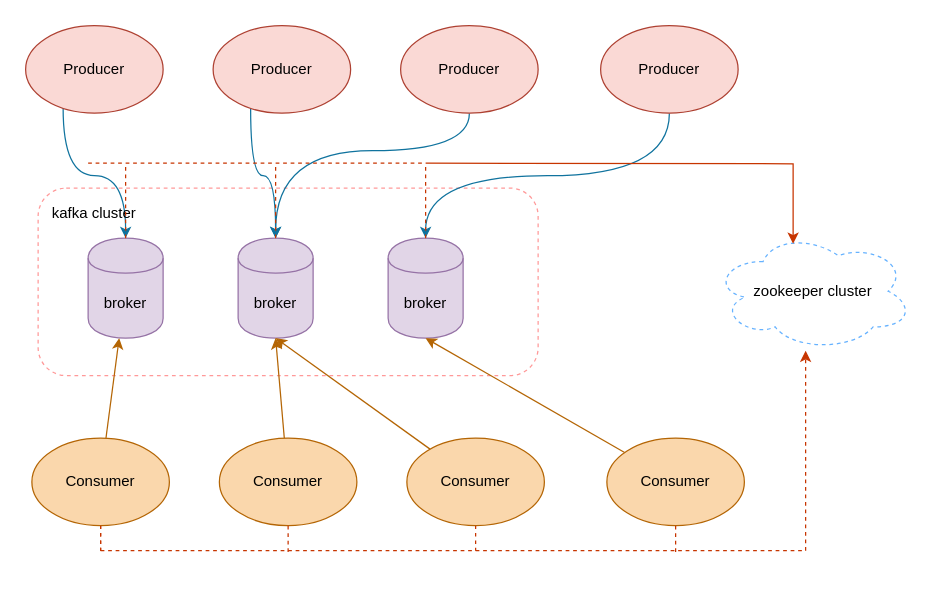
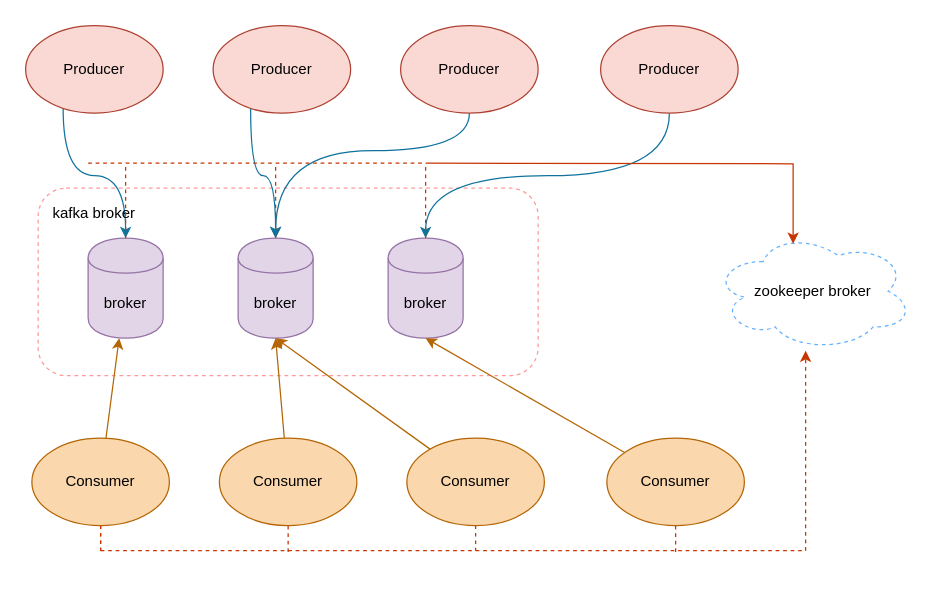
  <mxCell id="0" />
  <mxCell id="1" parent="0" />
  <mxCell id="2" value="" style="rounded=1;whiteSpace=wrap;html=1;dashed=1;strokeColor=#FF9999;" parent="1" vertex="1"><mxGeometry x="30" y="150" width="400" height="150" as="geometry" /></mxCell>
  <mxCell id="3" style="edgeStyle=orthogonalEdgeStyle;rounded=0;orthogonalLoop=1;jettySize=auto;html=1;entryX=0.5;entryY=0;entryDx=0;entryDy=0;curved=1;fillColor=#b1ddf0;strokeColor=#10739e;" parent="1" source="4" target="11" edge="1"><mxGeometry relative="1" as="geometry"><Array as="points"><mxPoint x="50" y="140" /><mxPoint x="100" y="140" /></Array></mxGeometry></mxCell>
  <mxCell id="4" value="Producer" style="ellipse;whiteSpace=wrap;html=1;fillColor=#fad9d5;strokeColor=#ae4132;" parent="1" vertex="1"><mxGeometry x="20" y="20" width="110" height="70" as="geometry" /></mxCell>
  <mxCell id="5" style="edgeStyle=orthogonalEdgeStyle;curved=1;rounded=0;orthogonalLoop=1;jettySize=auto;html=1;fillColor=#b1ddf0;strokeColor=#10739e;" parent="1" source="6" target="13" edge="1"><mxGeometry relative="1" as="geometry"><Array as="points"><mxPoint x="200" y="140" /><mxPoint x="220" y="140" /></Array></mxGeometry></mxCell>
  <mxCell id="6" value="Producer" style="ellipse;whiteSpace=wrap;html=1;fillColor=#fad9d5;strokeColor=#ae4132;" parent="1" vertex="1"><mxGeometry x="170" y="20" width="110" height="70" as="geometry" /></mxCell>
  <mxCell id="7" style="edgeStyle=orthogonalEdgeStyle;curved=1;rounded=0;orthogonalLoop=1;jettySize=auto;html=1;fillColor=#b1ddf0;strokeColor=#10739e;" parent="1" source="8" target="13" edge="1"><mxGeometry relative="1" as="geometry"><Array as="points"><mxPoint x="375" y="120" /><mxPoint x="220" y="120" /></Array></mxGeometry></mxCell>
  <mxCell id="8" value="Producer" style="ellipse;whiteSpace=wrap;html=1;fillColor=#fad9d5;strokeColor=#ae4132;" parent="1" vertex="1"><mxGeometry x="320" y="20" width="110" height="70" as="geometry" /></mxCell>
  <mxCell id="9" style="edgeStyle=orthogonalEdgeStyle;curved=1;rounded=0;orthogonalLoop=1;jettySize=auto;html=1;fillColor=#b1ddf0;strokeColor=#10739e;" parent="1" source="10" target="14" edge="1"><mxGeometry relative="1" as="geometry"><Array as="points"><mxPoint x="535" y="140" /><mxPoint x="340" y="140" /></Array></mxGeometry></mxCell>
  <mxCell id="10" value="Producer" style="ellipse;whiteSpace=wrap;html=1;fillColor=#fad9d5;strokeColor=#ae4132;" parent="1" vertex="1"><mxGeometry x="480" y="20" width="110" height="70" as="geometry" /></mxCell>
  <mxCell id="11" value="broker" style="shape=cylinder;whiteSpace=wrap;html=1;boundedLbl=1;backgroundOutline=1;fillColor=#e1d5e7;strokeColor=#9673a6;" parent="1" vertex="1"><mxGeometry x="70" y="190" width="60" height="80" as="geometry" /></mxCell>
- <mxCell id="12" value="kafka cluster" style="text;html=1;strokeColor=none;fillColor=none;align=center;verticalAlign=middle;whiteSpace=wrap;rounded=0;dashed=1;" parent="1" vertex="1"><mxGeometry x="40" y="160" width="70" height="20" as="geometry" /></mxCell>
+ <mxCell id="12" value="kafka broker" style="text;html=1;strokeColor=none;fillColor=none;align=center;verticalAlign=middle;whiteSpace=wrap;rounded=0;dashed=1;" parent="1" vertex="1"><mxGeometry x="40" y="160" width="70" height="20" as="geometry" /></mxCell>
  <mxCell id="13" value="broker" style="shape=cylinder;whiteSpace=wrap;html=1;boundedLbl=1;backgroundOutline=1;fillColor=#e1d5e7;strokeColor=#9673a6;" parent="1" vertex="1"><mxGeometry x="190" y="190" width="60" height="80" as="geometry" /></mxCell>
  <mxCell id="14" value="broker" style="shape=cylinder;whiteSpace=wrap;html=1;boundedLbl=1;backgroundOutline=1;fillColor=#e1d5e7;strokeColor=#9673a6;" parent="1" vertex="1"><mxGeometry x="310" y="190" width="60" height="80" as="geometry" /></mxCell>
  <mxCell id="15" style="rounded=0;orthogonalLoop=1;jettySize=auto;html=1;fillColor=#fad7ac;strokeColor=#b46504;" parent="1" source="17" target="11" edge="1"><mxGeometry relative="1" as="geometry" /></mxCell>
  <mxCell id="16" style="edgeStyle=orthogonalEdgeStyle;orthogonalLoop=1;jettySize=auto;html=1;dashed=1;fillColor=#fa6800;strokeColor=#C73500;curved=1;endArrow=none;endFill=0;" parent="1" source="17" edge="1"><mxGeometry relative="1" as="geometry"><mxPoint x="80" y="440" as="targetPoint" /></mxGeometry></mxCell>
  <mxCell id="17" value="Consumer" style="ellipse;whiteSpace=wrap;html=1;fillColor=#fad7ac;strokeColor=#b46504;" parent="1" vertex="1"><mxGeometry x="25" y="350" width="110" height="70" as="geometry" /></mxCell>
  <mxCell id="18" style="edgeStyle=none;rounded=0;orthogonalLoop=1;jettySize=auto;html=1;entryX=0.5;entryY=1;entryDx=0;entryDy=0;fillColor=#fad7ac;strokeColor=#b46504;" parent="1" source="19" target="13" edge="1"><mxGeometry relative="1" as="geometry" /></mxCell>
  <mxCell id="19" value="Consumer" style="ellipse;whiteSpace=wrap;html=1;fillColor=#fad7ac;strokeColor=#b46504;" parent="1" vertex="1"><mxGeometry x="175" y="350" width="110" height="70" as="geometry" /></mxCell>
  <mxCell id="20" style="edgeStyle=none;rounded=0;orthogonalLoop=1;jettySize=auto;html=1;entryX=0.5;entryY=1;entryDx=0;entryDy=0;fillColor=#fad7ac;strokeColor=#b46504;" parent="1" source="21" target="13" edge="1"><mxGeometry relative="1" as="geometry" /></mxCell>
  <mxCell id="21" value="Consumer" style="ellipse;whiteSpace=wrap;html=1;fillColor=#fad7ac;strokeColor=#b46504;" parent="1" vertex="1"><mxGeometry x="325" y="350" width="110" height="70" as="geometry" /></mxCell>
  <mxCell id="22" style="edgeStyle=none;rounded=0;orthogonalLoop=1;jettySize=auto;html=1;entryX=0.5;entryY=1;entryDx=0;entryDy=0;fillColor=#fad7ac;strokeColor=#b46504;" parent="1" source="23" target="14" edge="1"><mxGeometry relative="1" as="geometry" /></mxCell>
  <mxCell id="23" value="Consumer" style="ellipse;whiteSpace=wrap;html=1;fillColor=#fad7ac;strokeColor=#b46504;" parent="1" vertex="1"><mxGeometry x="485" y="350" width="110" height="70" as="geometry" /></mxCell>
- <mxCell id="24" value="zookeeper cluster" style="ellipse;shape=cloud;whiteSpace=wrap;html=1;rounded=1;dashed=1;strokeColor=#66B2FF;" parent="1" vertex="1"><mxGeometry x="570" y="185" width="160" height="95" as="geometry" /></mxCell>
+ <mxCell id="24" value="zookeeper broker" style="ellipse;shape=cloud;whiteSpace=wrap;html=1;rounded=1;dashed=1;strokeColor=#66B2FF;" parent="1" vertex="1"><mxGeometry x="570" y="185" width="160" height="95" as="geometry" /></mxCell>
  <mxCell id="25" value="" style="endArrow=classic;html=1;entryX=0.4;entryY=0.1;entryDx=0;entryDy=0;entryPerimeter=0;edgeStyle=orthogonalEdgeStyle;rounded=0;fillColor=#fa6800;strokeColor=#C73500;" parent="1" target="24" edge="1"><mxGeometry width="50" height="50" relative="1" as="geometry"><mxPoint x="340" y="130" as="sourcePoint" /><mxPoint x="550" y="150" as="targetPoint" /></mxGeometry></mxCell>
  <mxCell id="26" value="" style="endArrow=classic;html=1;edgeStyle=orthogonalEdgeStyle;rounded=0;fillColor=#fa6800;strokeColor=#C73500;dashed=1;" parent="1" edge="1"><mxGeometry width="50" height="50" relative="1" as="geometry"><mxPoint x="80" y="440" as="sourcePoint" /><mxPoint x="644" y="280" as="targetPoint" /><Array as="points"><mxPoint x="90" y="440" /><mxPoint x="644" y="440" /></Array></mxGeometry></mxCell>
  <mxCell id="27" style="edgeStyle=orthogonalEdgeStyle;orthogonalLoop=1;jettySize=auto;html=1;dashed=1;fillColor=#fa6800;strokeColor=#C73500;curved=1;endArrow=none;endFill=0;" parent="1" source="17" edge="1"><mxGeometry relative="1" as="geometry"><mxPoint x="80" y="440" as="targetPoint" /><mxPoint x="80" y="420" as="sourcePoint" /><Array as="points"><mxPoint x="80" y="440" /></Array></mxGeometry></mxCell>
  <mxCell id="28" style="edgeStyle=orthogonalEdgeStyle;orthogonalLoop=1;jettySize=auto;html=1;dashed=1;fillColor=#fa6800;strokeColor=#C73500;curved=1;endArrow=none;endFill=0;exitX=0.5;exitY=1;exitDx=0;exitDy=0;" parent="1" source="19" edge="1"><mxGeometry relative="1" as="geometry"><mxPoint x="230" y="440" as="targetPoint" /><mxPoint x="90" y="430" as="sourcePoint" /><Array as="points"><mxPoint x="230" y="450" /></Array></mxGeometry></mxCell>
  <mxCell id="29" value="" style="endArrow=none;dashed=1;html=1;fillColor=#fa6800;strokeColor=#C73500;" parent="1" edge="1"><mxGeometry width="50" height="50" relative="1" as="geometry"><mxPoint x="70" y="130" as="sourcePoint" /><mxPoint x="340" y="130" as="targetPoint" /></mxGeometry></mxCell>
  <mxCell id="30" style="edgeStyle=orthogonalEdgeStyle;orthogonalLoop=1;jettySize=auto;html=1;dashed=1;fillColor=#fa6800;strokeColor=#C73500;curved=1;endArrow=none;endFill=0;exitX=0.5;exitY=1;exitDx=0;exitDy=0;" parent="1" source="21" edge="1"><mxGeometry relative="1" as="geometry"><mxPoint x="380" y="440" as="targetPoint" /><mxPoint x="240" y="430" as="sourcePoint" /><Array as="points"><mxPoint x="380" y="440" /><mxPoint x="380" y="440" /></Array></mxGeometry></mxCell>
  <mxCell id="31" style="edgeStyle=orthogonalEdgeStyle;orthogonalLoop=1;jettySize=auto;html=1;dashed=1;fillColor=#fa6800;strokeColor=#C73500;curved=1;endArrow=none;endFill=0;exitX=0.5;exitY=1;exitDx=0;exitDy=0;" parent="1" source="23" edge="1"><mxGeometry relative="1" as="geometry"><mxPoint x="540" y="440" as="targetPoint" /><mxPoint x="390" y="430" as="sourcePoint" /><Array as="points"><mxPoint x="540" y="450" /></Array></mxGeometry></mxCell>
  <mxCell id="32" style="orthogonalLoop=1;jettySize=auto;html=1;dashed=1;fillColor=#fa6800;strokeColor=#C73500;endArrow=none;endFill=0;exitX=0.5;exitY=0;exitDx=0;exitDy=0;" parent="1" source="14" edge="1"><mxGeometry relative="1" as="geometry"><mxPoint x="340" y="130" as="targetPoint" /><mxPoint x="550" y="430" as="sourcePoint" /></mxGeometry></mxCell>
  <mxCell id="33" style="orthogonalLoop=1;jettySize=auto;html=1;dashed=1;fillColor=#fa6800;strokeColor=#C73500;endArrow=none;endFill=0;exitX=0.5;exitY=0;exitDx=0;exitDy=0;" parent="1" source="11" edge="1"><mxGeometry relative="1" as="geometry"><mxPoint x="100" y="130" as="targetPoint" /><mxPoint x="350" y="200" as="sourcePoint" /></mxGeometry></mxCell>
  <mxCell id="34" style="orthogonalLoop=1;jettySize=auto;html=1;dashed=1;fillColor=#fa6800;strokeColor=#C73500;endArrow=none;endFill=0;exitX=0.5;exitY=0;exitDx=0;exitDy=0;" parent="1" source="13" edge="1"><mxGeometry relative="1" as="geometry"><mxPoint x="220" y="130" as="targetPoint" /><mxPoint x="360" y="210" as="sourcePoint" /></mxGeometry></mxCell>
